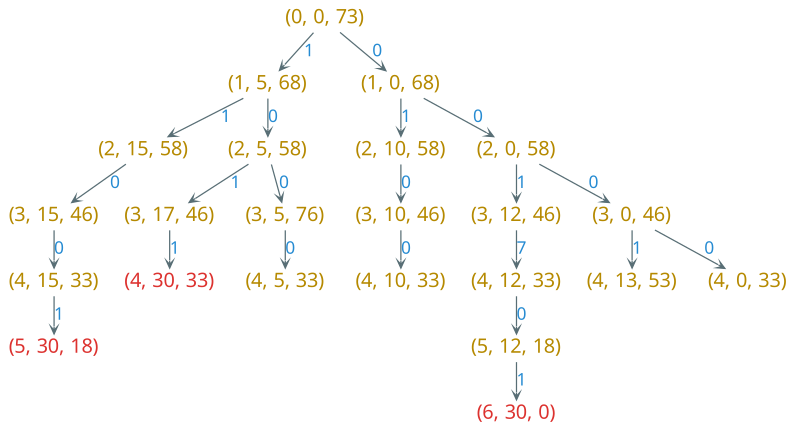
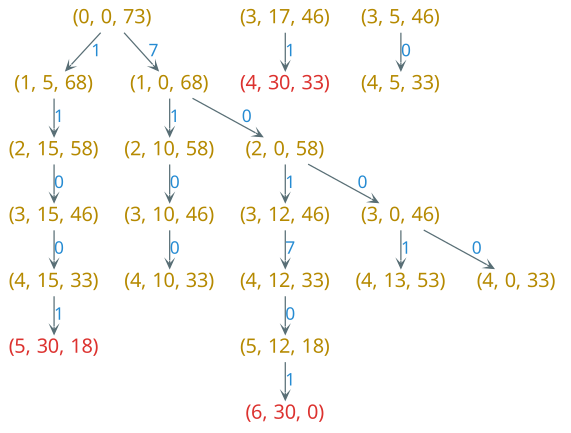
  digraph {
    nodesep=0.2
    rankdir=TB
    ranksep=0.2
    node [color="#586e75" fixedsize=true fontcolor="#b58900" fontname=LXGWWenKai fontsize=16 shape=plaintext]
    edge [arrowhead=vee arrowsize=0.6 color="#586e75" fontcolor="#268bd2" fontname=LXGWWenKai fontsize=14]
    "(0, 0, 73)" [height=0.3 width=1.1]
    "(1, 5, 68)" [height=0.3 width=1.1]
    "(1, 0, 68)" [height=0.3 width=1.1]
    "(2, 15, 58)" [height=0.3 width=1.1]
-   "(2, 5, 58)" [height=0.3 width=1.1]
    "(2, 10, 58)" [height=0.3 width=1.1]
    "(2, 0, 58)" [height=0.3 width=1.1]
    "(3, 15, 46)" [height=0.3 width=1.1]
    "(3, 17, 46)" [height=0.3 width=1.1]
-   "(3, 5, 46)" [height=0.3 width=1.1 label="(3, 5, 76)"]
+   "(3, 5, 46)" [height=0.3 width=1.1]
    "(3, 10, 46)" [height=0.3 width=1.1]
    "(3, 12, 46)" [height=0.3 width=1.1]
    "(3, 0, 46)" [height=0.3 width=1.1]
    "(4, 15, 33)" [height=0.3 width=1.1]
    "(4, 30, 33)" [fontcolor="#dc322f" height=0.3 width=1.1]
    "(4, 5, 33)" [height=0.3 width=1.1]
    "(5, 30, 18)" [fontcolor="#dc322f" height=0.3 width=1.1]
    "(4, 10, 33)" [height=0.3 width=1.1]
    "(4, 12, 33)" [height=0.3 width=1.1]
    n20 [height=0.3 label="(4, 13, 53)" width=1.1]
    "(4, 0, 33)" [height=0.3 width=1.1]
    "(5, 12, 18)" [height=0.3 width=1.1]
    "(6, 30, 0)" [fontcolor="#dc322f" height=0.3 width=1.1]
    "(0, 0, 73)" -> "(1, 5, 68)" [label=1]
-   "(0, 0, 73)" -> "(1, 0, 68)" [label=0]
+   "(0, 0, 73)" -> "(1, 0, 68)" [label=7]
    "(1, 5, 68)" -> "(2, 15, 58)" [label=1]
-   "(1, 5, 68)" -> "(2, 5, 58)" [label=0]
    "(1, 0, 68)" -> "(2, 10, 58)" [label=1]
    "(1, 0, 68)" -> "(2, 0, 58)" [label=0]
    "(2, 15, 58)" -> "(3, 15, 46)" [label=0]
-   "(2, 5, 58)" -> "(3, 17, 46)" [label=1]
-   "(2, 5, 58)" -> "(3, 5, 46)" [label=0]
    "(2, 10, 58)" -> "(3, 10, 46)" [label=0]
    "(2, 0, 58)" -> "(3, 12, 46)" [label=1]
    "(2, 0, 58)" -> "(3, 0, 46)" [label=0]
    "(3, 15, 46)" -> "(4, 15, 33)" [label=0]
    "(3, 17, 46)" -> "(4, 30, 33)" [label=1]
    "(3, 5, 46)" -> "(4, 5, 33)" [label=0]
    "(3, 10, 46)" -> "(4, 10, 33)" [label=0]
    "(3, 12, 46)" -> "(4, 12, 33)" [label=7]
    "(3, 0, 46)" -> n20 [label=1]
    "(3, 0, 46)" -> "(4, 0, 33)" [label=0]
    "(4, 15, 33)" -> "(5, 30, 18)" [label=1]
    "(4, 12, 33)" -> "(5, 12, 18)" [label=0]
    "(5, 12, 18)" -> "(6, 30, 0)" [label=1]
  }
